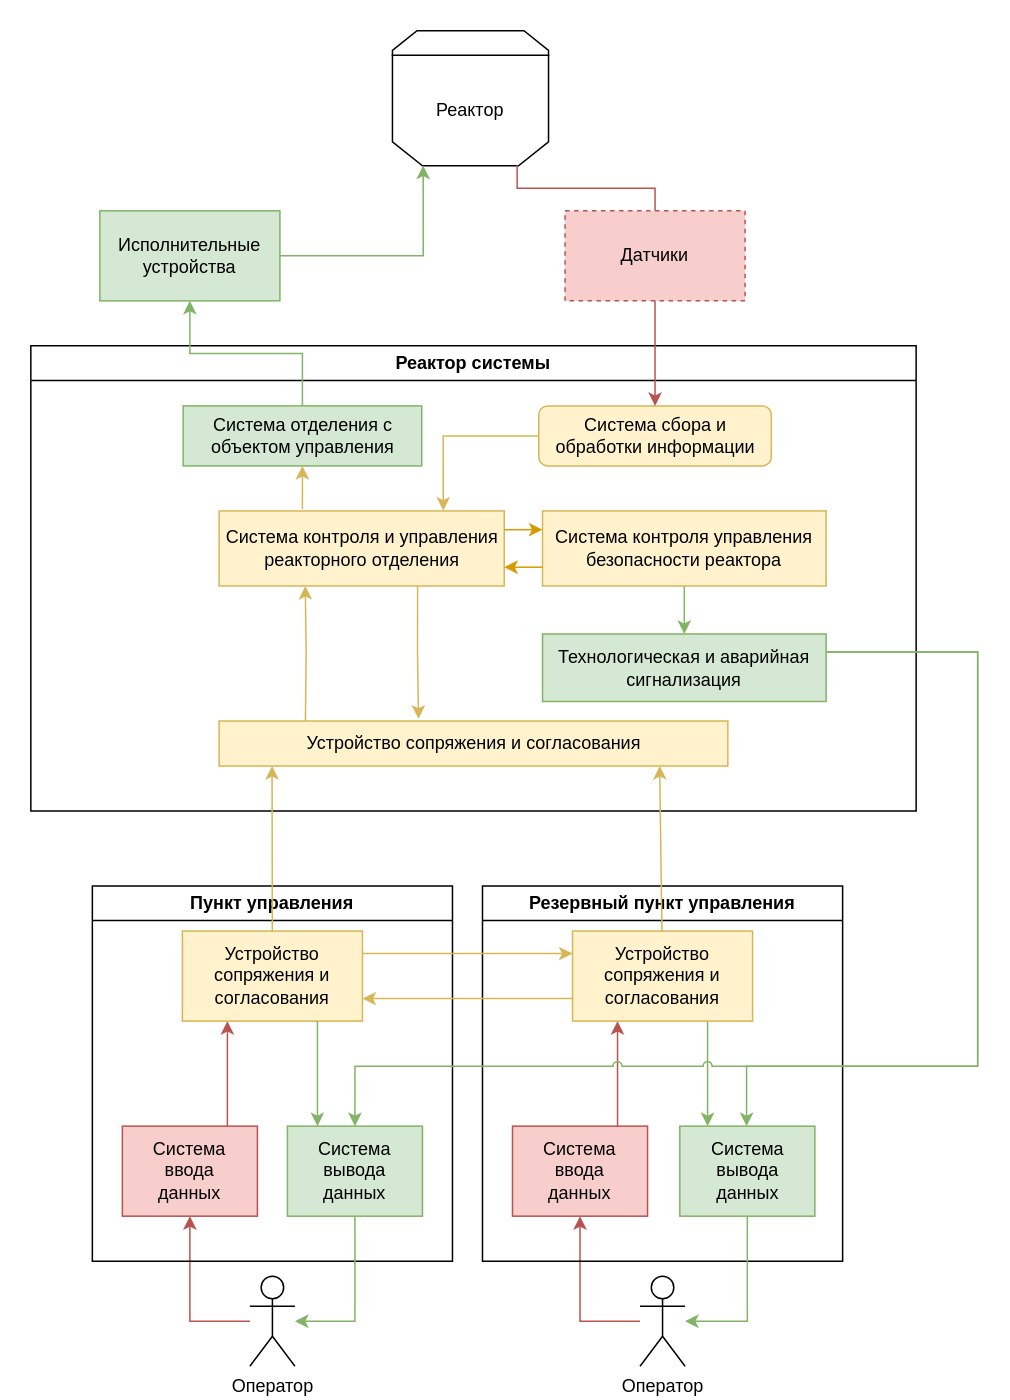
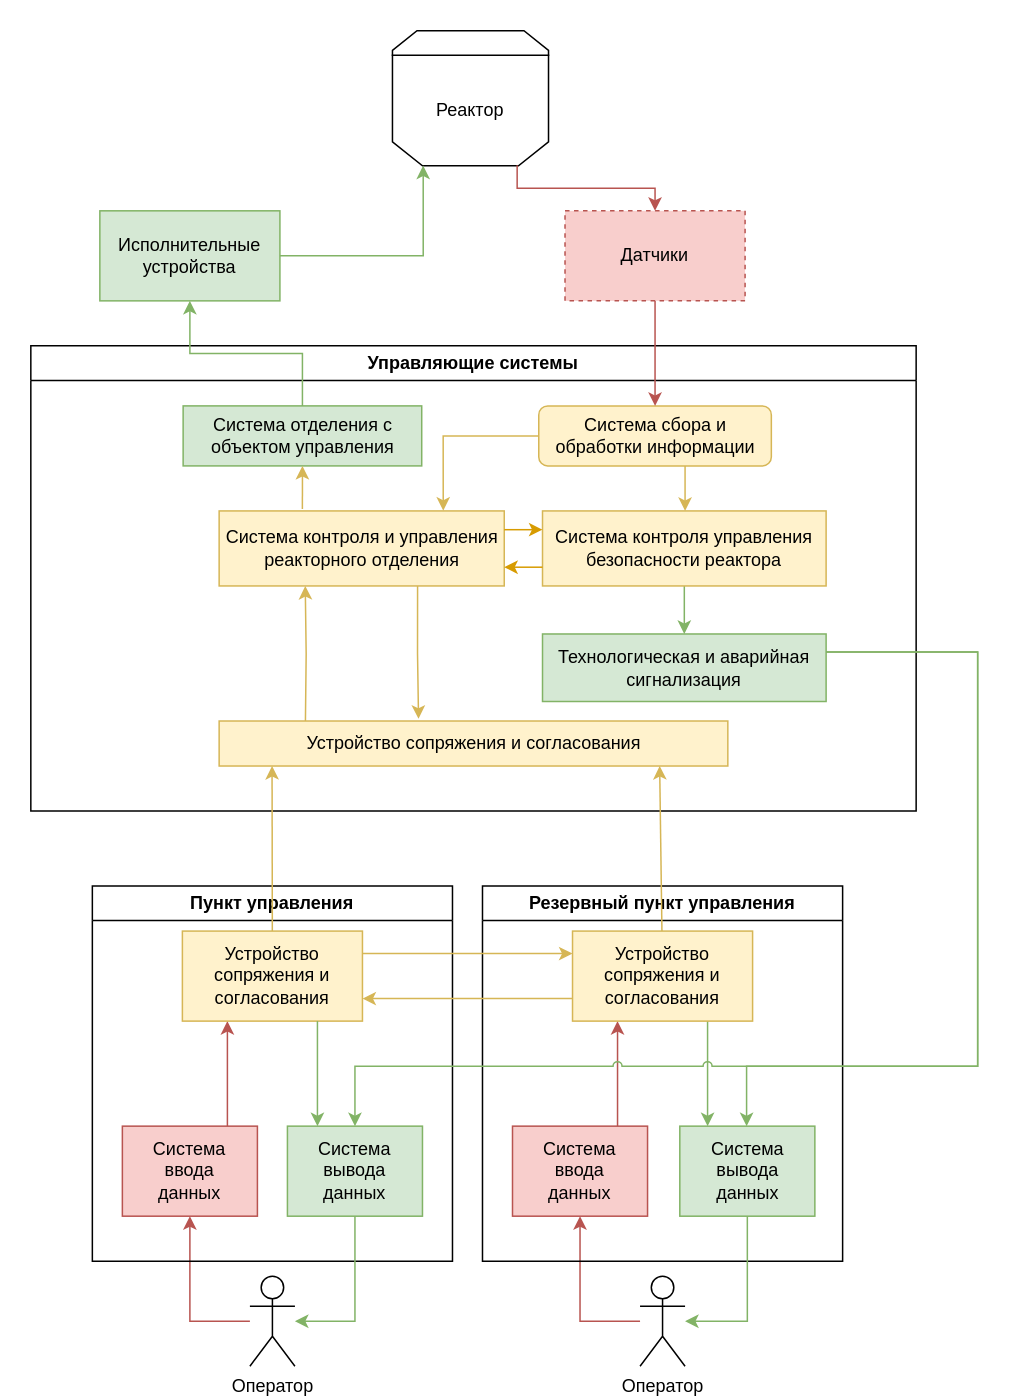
  <mxCell id="0" />
  <mxCell id="1" parent="0" />
  <mxCell id="2" style="edgeStyle=orthogonalEdgeStyle;rounded=0;jumpStyle=arc;orthogonalLoop=1;jettySize=auto;html=1;fillColor=#f8cecc;strokeColor=#b85450;" parent="1" source="3" target="9" edge="1"><mxGeometry relative="1" as="geometry"><Array as="points"><mxPoint x="126" y="880" /></Array></mxGeometry></mxCell>
  <mxCell id="3" value="Оператор" style="shape=umlActor;verticalLabelPosition=bottom;verticalAlign=top;html=1;outlineConnect=0;" parent="1" vertex="1"><mxGeometry x="166" y="850" width="30" height="60" as="geometry" /></mxCell>
  <mxCell id="4" style="edgeStyle=orthogonalEdgeStyle;rounded=0;jumpStyle=arc;orthogonalLoop=1;jettySize=auto;html=1;fillColor=#f8cecc;strokeColor=#b85450;" parent="1" source="5" target="15" edge="1"><mxGeometry relative="1" as="geometry"><Array as="points"><mxPoint x="386" y="880" /></Array></mxGeometry></mxCell>
  <mxCell id="5" value="Оператор" style="shape=umlActor;verticalLabelPosition=bottom;verticalAlign=top;html=1;outlineConnect=0;" parent="1" vertex="1"><mxGeometry x="426" y="850" width="30" height="60" as="geometry" /></mxCell>
  <mxCell id="6" value="Пункт управления" style="swimlane;whiteSpace=wrap;html=1;" parent="1" vertex="1"><mxGeometry x="61" y="590" width="240" height="250" as="geometry" /></mxCell>
  <mxCell id="7" value="Система вывода &lt;br&gt;данных" style="rounded=0;whiteSpace=wrap;html=1;fillColor=#d5e8d4;strokeColor=#82b366;" parent="6" vertex="1"><mxGeometry x="130" y="160" width="90" height="60" as="geometry" /></mxCell>
  <mxCell id="8" style="edgeStyle=orthogonalEdgeStyle;rounded=0;jumpStyle=arc;orthogonalLoop=1;jettySize=auto;html=1;fillColor=#f8cecc;strokeColor=#b85450;" parent="6" source="9" target="10" edge="1"><mxGeometry relative="1" as="geometry"><Array as="points"><mxPoint x="90" y="130" /><mxPoint x="90" y="130" /></Array></mxGeometry></mxCell>
  <mxCell id="9" value="Система &lt;br&gt;ввода &lt;br&gt;данных" style="rounded=0;whiteSpace=wrap;html=1;fillColor=#f8cecc;strokeColor=#b85450;" parent="6" vertex="1"><mxGeometry x="20" y="160" width="90" height="60" as="geometry" /></mxCell>
  <mxCell id="10" value="Устройство сопряжения и согласования" style="rounded=0;whiteSpace=wrap;html=1;fillColor=#fff2cc;strokeColor=#d6b656;" parent="6" vertex="1"><mxGeometry x="60" y="30" width="120" height="60" as="geometry" /></mxCell>
  <mxCell id="11" value="" style="endArrow=classic;html=1;rounded=0;edgeStyle=orthogonalEdgeStyle;fillColor=#d5e8d4;strokeColor=#82b366;" parent="6" source="10" target="7" edge="1"><mxGeometry width="50" height="50" relative="1" as="geometry"><mxPoint x="160" y="170" as="sourcePoint" /><mxPoint x="210" y="120" as="targetPoint" /><Array as="points"><mxPoint x="150" y="120" /><mxPoint x="150" y="120" /></Array></mxGeometry></mxCell>
  <mxCell id="12" value="Резервный пункт управления" style="swimlane;whiteSpace=wrap;html=1;" parent="1" vertex="1"><mxGeometry x="321" y="590" width="240" height="250" as="geometry" /></mxCell>
  <mxCell id="13" value="Система вывода &lt;br&gt;данных" style="rounded=0;whiteSpace=wrap;html=1;fillColor=#d5e8d4;strokeColor=#82b366;" parent="12" vertex="1"><mxGeometry x="131.5" y="160" width="90" height="60" as="geometry" /></mxCell>
  <mxCell id="14" style="edgeStyle=orthogonalEdgeStyle;rounded=0;jumpStyle=arc;orthogonalLoop=1;jettySize=auto;html=1;fillColor=#f8cecc;strokeColor=#b85450;" parent="12" source="15" target="17" edge="1"><mxGeometry relative="1" as="geometry"><Array as="points"><mxPoint x="90" y="130" /><mxPoint x="90" y="130" /></Array></mxGeometry></mxCell>
  <mxCell id="15" value="Система &lt;br&gt;ввода &lt;br&gt;данных" style="rounded=0;whiteSpace=wrap;html=1;fillColor=#f8cecc;strokeColor=#b85450;" parent="12" vertex="1"><mxGeometry x="20" y="160" width="90" height="60" as="geometry" /></mxCell>
  <mxCell id="16" style="edgeStyle=orthogonalEdgeStyle;rounded=0;orthogonalLoop=1;jettySize=auto;html=1;fillColor=#d5e8d4;strokeColor=#82b366;jumpStyle=arc;" parent="12" source="17" target="13" edge="1"><mxGeometry relative="1" as="geometry"><Array as="points"><mxPoint x="150" y="120" /><mxPoint x="150" y="120" /></Array></mxGeometry></mxCell>
  <mxCell id="17" value="Устройство сопряжения и согласования" style="rounded=0;whiteSpace=wrap;html=1;fillColor=#fff2cc;strokeColor=#d6b656;" parent="12" vertex="1"><mxGeometry x="60" y="30" width="120" height="60" as="geometry" /></mxCell>
- <mxCell id="18" value="Реактор системы" style="swimlane;whiteSpace=wrap;html=1;" parent="1" vertex="1"><mxGeometry x="20" y="230" width="590" height="310" as="geometry" /></mxCell>
+ <mxCell id="18" value="Управляющие системы" style="swimlane;whiteSpace=wrap;html=1;" parent="1" vertex="1"><mxGeometry x="20" y="230" width="590" height="310" as="geometry" /></mxCell>
  <mxCell id="19" value="Система сбора и обработки информации" style="whiteSpace=wrap;html=1;fillColor=#fff2cc;strokeColor=#d6b656;rounded=1;" parent="18" vertex="1"><mxGeometry x="338.5" y="40" width="155" height="40" as="geometry" /></mxCell>
  <mxCell id="20" value="Система отделения с объектом управления" style="rounded=0;whiteSpace=wrap;html=1;fillColor=#d5e8d4;strokeColor=#82b366;" parent="18" vertex="1"><mxGeometry x="101.5" y="40" width="159" height="40" as="geometry" /></mxCell>
  <mxCell id="21" value="Система контроля и управления реакторного отделения" style="rounded=0;whiteSpace=wrap;html=1;fillColor=#fff2cc;strokeColor=#d6b656;" parent="18" vertex="1"><mxGeometry x="125.5" y="110" width="190" height="50" as="geometry" /></mxCell>
  <mxCell id="22" value="" style="endArrow=classic;html=1;rounded=0;entryX=0.786;entryY=-0.003;entryDx=0;entryDy=0;entryPerimeter=0;fillColor=#fff2cc;strokeColor=#d6b656;edgeStyle=orthogonalEdgeStyle;exitX=0;exitY=0.5;exitDx=0;exitDy=0;" parent="18" source="19" target="21" edge="1"><mxGeometry width="50" height="50" relative="1" as="geometry"><mxPoint x="321" y="220" as="sourcePoint" /><mxPoint x="371" y="170" as="targetPoint" /></mxGeometry></mxCell>
  <mxCell id="23" value="" style="endArrow=classic;html=1;rounded=0;entryX=0.5;entryY=1;entryDx=0;entryDy=0;exitX=0.292;exitY=-0.026;exitDx=0;exitDy=0;fillColor=#fff2cc;strokeColor=#d6b656;edgeStyle=orthogonalEdgeStyle;exitPerimeter=0;" parent="18" source="21" target="20" edge="1"><mxGeometry width="50" height="50" relative="1" as="geometry"><mxPoint x="151" y="140" as="sourcePoint" /><mxPoint x="201" y="90" as="targetPoint" /></mxGeometry></mxCell>
  <mxCell id="24" value="Устройство сопряжения и согласования" style="rounded=0;whiteSpace=wrap;html=1;fillColor=#fff2cc;strokeColor=#d6b656;" parent="18" vertex="1"><mxGeometry x="125.5" y="250" width="339" height="30" as="geometry" /></mxCell>
  <mxCell id="25" value="" style="endArrow=classic;html=1;rounded=0;entryX=0.302;entryY=1;entryDx=0;entryDy=0;entryPerimeter=0;fillColor=#fff2cc;strokeColor=#d6b656;edgeStyle=orthogonalEdgeStyle;" parent="18" target="21" edge="1"><mxGeometry width="50" height="50" relative="1" as="geometry"><mxPoint x="183" y="250" as="sourcePoint" /><mxPoint x="211" y="150" as="targetPoint" /></mxGeometry></mxCell>
  <mxCell id="26" value="" style="endArrow=classic;html=1;rounded=0;exitX=0.696;exitY=1.002;exitDx=0;exitDy=0;entryX=0.392;entryY=-0.048;entryDx=0;entryDy=0;fillColor=#fff2cc;strokeColor=#d6b656;exitPerimeter=0;entryPerimeter=0;edgeStyle=orthogonalEdgeStyle;" parent="18" source="21" target="24" edge="1"><mxGeometry width="50" height="50" relative="1" as="geometry"><mxPoint x="220.25" y="185" as="sourcePoint" /><mxPoint x="219.86" y="160" as="targetPoint" /></mxGeometry></mxCell>
  <mxCell id="27" value="" style="edgeStyle=orthogonalEdgeStyle;rounded=0;orthogonalLoop=1;jettySize=auto;html=1;fillColor=#d5e8d4;strokeColor=#82b366;" parent="18" source="28" target="29" edge="1"><mxGeometry relative="1" as="geometry" /></mxCell>
  <mxCell id="28" value="Система контроля управления безопасности реактора" style="rounded=0;whiteSpace=wrap;html=1;fillColor=#fff2cc;strokeColor=#d6b656;" parent="18" vertex="1"><mxGeometry x="341" y="110" width="189" height="50" as="geometry" /></mxCell>
  <mxCell id="29" value="Технологическая и аварийная сигнализация" style="rounded=0;whiteSpace=wrap;html=1;fillColor=#d5e8d4;strokeColor=#82b366;" parent="18" vertex="1"><mxGeometry x="341" y="192" width="189" height="45" as="geometry" /></mxCell>
+ <mxCell id="30" value="" style="endArrow=classic;html=1;rounded=0;edgeStyle=orthogonalEdgeStyle;fillColor=#fff2cc;strokeColor=#d6b656;" parent="18" source="19" target="28" edge="1"><mxGeometry width="50" height="50" relative="1" as="geometry"><mxPoint x="421" y="130" as="sourcePoint" /><mxPoint x="471" y="80" as="targetPoint" /><Array as="points"><mxPoint x="436" y="90" /><mxPoint x="436" y="90" /></Array></mxGeometry></mxCell>
  <mxCell id="31" value="" style="endArrow=classic;html=1;exitX=1;exitY=0.25;exitDx=0;exitDy=0;entryX=0;entryY=0.25;entryDx=0;entryDy=0;fillColor=#ffe6cc;strokeColor=#d79b00;" edge="1" parent="18" source="21" target="28"><mxGeometry width="50" height="50" relative="1" as="geometry"><mxPoint x="371" y="150" as="sourcePoint" /><mxPoint x="421" y="100" as="targetPoint" /></mxGeometry></mxCell>
  <mxCell id="32" value="" style="endArrow=classic;html=1;exitX=0;exitY=0.75;exitDx=0;exitDy=0;entryX=1;entryY=0.75;entryDx=0;entryDy=0;fillColor=#ffe6cc;strokeColor=#d79b00;" edge="1" parent="18" source="28" target="21"><mxGeometry width="50" height="50" relative="1" as="geometry"><mxPoint x="325.5" y="132.5" as="sourcePoint" /><mxPoint x="351" y="132.5" as="targetPoint" /></mxGeometry></mxCell>
  <mxCell id="33" value="" style="group" parent="1" vertex="1" connectable="0"><mxGeometry x="261" y="20" width="104" height="90" as="geometry" /></mxCell>
  <mxCell id="34" value="Реактор" style="shape=loopLimit;whiteSpace=wrap;html=1;direction=west;" parent="33" vertex="1"><mxGeometry y="16.364" width="104" height="73.636" as="geometry" /></mxCell>
  <mxCell id="35" value="" style="shape=loopLimit;whiteSpace=wrap;html=1;" parent="33" vertex="1"><mxGeometry width="104" height="16.364" as="geometry" /></mxCell>
  <mxCell id="36" value="Датчики" style="rounded=0;whiteSpace=wrap;html=1;fillColor=#f8cecc;strokeColor=#b85450;dashed=1;" parent="1" vertex="1"><mxGeometry x="376" y="140" width="120" height="60" as="geometry" /></mxCell>
- <mxCell id="37" value="" style="endArrow=none;html=1;rounded=0;fillColor=#f8cecc;strokeColor=#b85450;exitX=0.201;exitY=0.004;exitDx=0;exitDy=0;exitPerimeter=0;edgeStyle=orthogonalEdgeStyle;" parent="1" source="34" target="36" edge="1"><mxGeometry width="50" height="50" relative="1" as="geometry"><mxPoint x="21" y="120" as="sourcePoint" /><mxPoint x="71" y="70" as="targetPoint" /></mxGeometry></mxCell>
+ <mxCell id="37" value="" style="endArrow=classic;html=1;rounded=0;fillColor=#f8cecc;strokeColor=#b85450;exitX=0.201;exitY=0.004;exitDx=0;exitDy=0;exitPerimeter=0;edgeStyle=orthogonalEdgeStyle;" parent="1" source="34" target="36" edge="1"><mxGeometry width="50" height="50" relative="1" as="geometry"><mxPoint x="21" y="120" as="sourcePoint" /><mxPoint x="71" y="70" as="targetPoint" /></mxGeometry></mxCell>
  <mxCell id="38" value="Исполнительные устройства" style="rounded=0;whiteSpace=wrap;html=1;fillColor=#d5e8d4;strokeColor=#82b366;" parent="1" vertex="1"><mxGeometry x="66" y="140" width="120" height="60" as="geometry" /></mxCell>
  <mxCell id="39" value="" style="endArrow=classic;html=1;rounded=0;entryX=0.803;entryY=0.002;entryDx=0;entryDy=0;entryPerimeter=0;fillColor=#d5e8d4;strokeColor=#82b366;edgeStyle=orthogonalEdgeStyle;" parent="1" source="38" target="34" edge="1"><mxGeometry width="50" height="50" relative="1" as="geometry"><mxPoint x="51" y="190" as="sourcePoint" /><mxPoint x="101" y="140" as="targetPoint" /></mxGeometry></mxCell>
  <mxCell id="40" value="" style="endArrow=classic;html=1;rounded=0;exitX=0.5;exitY=1;exitDx=0;exitDy=0;fillColor=#f8cecc;strokeColor=#b85450;edgeStyle=orthogonalEdgeStyle;" parent="1" source="36" target="19" edge="1"><mxGeometry width="50" height="50" relative="1" as="geometry"><mxPoint x="551" y="190" as="sourcePoint" /><mxPoint x="601" y="140" as="targetPoint" /></mxGeometry></mxCell>
  <mxCell id="41" value="" style="endArrow=classic;html=1;rounded=0;entryX=0.5;entryY=1;entryDx=0;entryDy=0;fillColor=#d5e8d4;strokeColor=#82b366;edgeStyle=orthogonalEdgeStyle;" parent="1" source="20" target="38" edge="1"><mxGeometry width="50" height="50" relative="1" as="geometry"><mxPoint x="71" y="350" as="sourcePoint" /><mxPoint x="121" y="300" as="targetPoint" /></mxGeometry></mxCell>
  <mxCell id="42" value="" style="endArrow=classic;html=1;rounded=0;entryX=0.866;entryY=1;entryDx=0;entryDy=0;entryPerimeter=0;fillColor=#fff2cc;strokeColor=#d6b656;" parent="1" source="17" target="24" edge="1"><mxGeometry width="50" height="50" relative="1" as="geometry"><mxPoint x="591" y="520" as="sourcePoint" /><mxPoint x="441" y="440" as="targetPoint" /></mxGeometry></mxCell>
  <mxCell id="43" value="" style="endArrow=classic;html=1;rounded=0;entryX=0.104;entryY=1;entryDx=0;entryDy=0;entryPerimeter=0;fillColor=#fff2cc;strokeColor=#d6b656;" parent="1" source="10" target="24" edge="1"><mxGeometry width="50" height="50" relative="1" as="geometry"><mxPoint x="-29" y="550" as="sourcePoint" /><mxPoint x="21" y="500" as="targetPoint" /></mxGeometry></mxCell>
  <mxCell id="44" value="" style="endArrow=classic;html=1;rounded=0;exitX=1;exitY=0.25;exitDx=0;exitDy=0;entryX=0;entryY=0.25;entryDx=0;entryDy=0;fillColor=#fff2cc;strokeColor=#d6b656;" parent="1" source="10" target="17" edge="1"><mxGeometry width="50" height="50" relative="1" as="geometry"><mxPoint x="281" y="620" as="sourcePoint" /><mxPoint x="331" y="570" as="targetPoint" /></mxGeometry></mxCell>
  <mxCell id="45" value="" style="endArrow=classic;html=1;rounded=0;entryX=1;entryY=0.75;entryDx=0;entryDy=0;exitX=0;exitY=0.75;exitDx=0;exitDy=0;fillColor=#fff2cc;strokeColor=#d6b656;" parent="1" source="17" target="10" edge="1"><mxGeometry width="50" height="50" relative="1" as="geometry"><mxPoint x="331" y="620" as="sourcePoint" /><mxPoint x="381" y="570" as="targetPoint" /></mxGeometry></mxCell>
  <mxCell id="46" style="edgeStyle=orthogonalEdgeStyle;rounded=0;orthogonalLoop=1;jettySize=auto;html=1;fillColor=#d5e8d4;strokeColor=#82b366;" parent="1" source="29" target="13" edge="1"><mxGeometry relative="1" as="geometry"><Array as="points"><mxPoint x="651" y="434" /><mxPoint x="651" y="710" /><mxPoint x="497" y="710" /></Array></mxGeometry></mxCell>
  <mxCell id="47" style="edgeStyle=orthogonalEdgeStyle;rounded=0;orthogonalLoop=1;jettySize=auto;html=1;fillColor=#d5e8d4;strokeColor=#82b366;jumpStyle=arc;" parent="1" source="29" target="7" edge="1"><mxGeometry relative="1" as="geometry"><Array as="points"><mxPoint x="651" y="434" /><mxPoint x="651" y="710" /><mxPoint x="236" y="710" /></Array></mxGeometry></mxCell>
  <mxCell id="48" style="edgeStyle=orthogonalEdgeStyle;rounded=0;jumpStyle=arc;orthogonalLoop=1;jettySize=auto;html=1;fillColor=#d5e8d4;strokeColor=#82b366;" parent="1" source="7" target="3" edge="1"><mxGeometry relative="1" as="geometry"><Array as="points"><mxPoint x="236" y="880" /></Array></mxGeometry></mxCell>
  <mxCell id="49" style="edgeStyle=orthogonalEdgeStyle;rounded=0;jumpStyle=arc;orthogonalLoop=1;jettySize=auto;html=1;fillColor=#d5e8d4;strokeColor=#82b366;" parent="1" source="13" target="5" edge="1"><mxGeometry relative="1" as="geometry"><Array as="points"><mxPoint x="497" y="880" /></Array></mxGeometry></mxCell>
